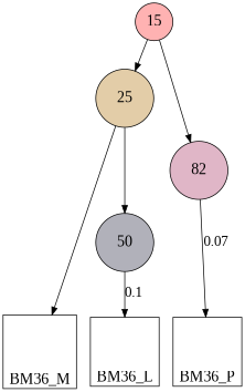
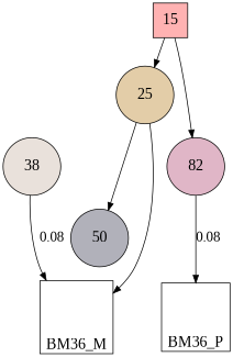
  digraph {
    fontname="Liberation Serif"
    forcelabels=true
    node [color="#000000" fillcolor="#ffffff" fontname="Liberation Serif" fontsize=20 heigth=1.0416666666666667 shape=circle style=filled]
    edge [fontname="Liberation Serif" fontsize=18]
-   n1 [heigth=0.8333333333333334 label=BM36_L labelloc=b shape=square width=0.8333333333333334]
    n2 [heigth=0.8333333333333334 label=BM36_M labelloc=b shape=square width=0.8333333333333334]
    n3 [heigth=0.8333333333333334 label=BM36_P labelloc=b shape=square width=0.8333333333333334]
-   n4 [fillcolor="#ffb2b2" heigth=0.625 label=15 width=0.625]
+   n4 [fillcolor="#ffb2b2" heigth=0.625 label=15 shape=square width=0.625]
    n5 [fillcolor="#e3cda8" label=25 width=1.0416666666666667]
    n6 [fillcolor="#e0b6c7" label=82 width=1.0416666666666667]
    n7 [fillcolor="#b1b1ba" label=50 width=1.0416666666666667]
+   n8 [fillcolor="#e9e1db" label=38 width=1.0416666666666667]
    subgraph sub_1 {
      rank=sink
-     n1
      n2
      n3
    }
    n4 -> n5
    n4 -> n6
    n5 -> n2
    n5 -> n7
-   n6 -> n3 [label=0.07]
-   n7 -> n1 [label=0.1]
+   n6 -> n3 [label=0.08]
+   n8 -> n2 [label=0.08]
  }
